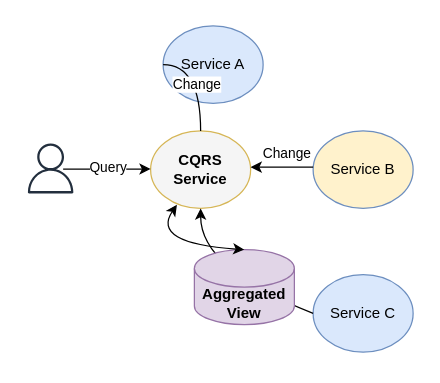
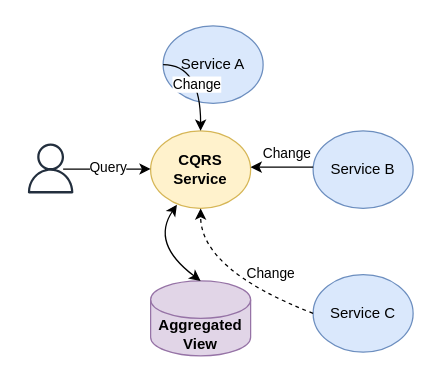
  <mxCell id="0" />
  <mxCell id="1" parent="0" />
  <mxCell id="2" value="" style="outlineConnect=0;fontColor=#232F3E;gradientColor=none;fillColor=#232F3E;strokeColor=none;dashed=0;verticalLabelPosition=bottom;verticalAlign=top;align=center;html=1;fontSize=12;fontStyle=0;aspect=fixed;pointerEvents=1;shape=mxgraph.aws4.user;" vertex="1" parent="1"><mxGeometry x="20" y="114" width="40" height="40" as="geometry" /></mxCell>
- <mxCell id="3" value="CQRS Service" style="ellipse;whiteSpace=wrap;html=1;fillColor=#f5f5f5;strokeColor=#d6b656;fontStyle=1;" vertex="1" parent="1"><mxGeometry x="120" y="104" width="80" height="62" as="geometry" /></mxCell>
+ <mxCell id="3" value="CQRS Service" style="ellipse;whiteSpace=wrap;html=1;fillColor=#fff2cc;strokeColor=#d6b656;fontStyle=1" vertex="1" parent="1"><mxGeometry x="120" y="104" width="80" height="62" as="geometry" /></mxCell>
  <mxCell id="4" value="Service A" style="ellipse;whiteSpace=wrap;html=1;fillColor=#dae8fc;strokeColor=#6c8ebf;" vertex="1" parent="1"><mxGeometry x="130" y="20" width="80" height="62" as="geometry" /></mxCell>
- <mxCell id="5" value="Service B" style="ellipse;whiteSpace=wrap;html=1;fillColor=#fff2cc;strokeColor=#6c8ebf;" vertex="1" parent="1"><mxGeometry x="250" y="104" width="80" height="62" as="geometry" /></mxCell>
+ <mxCell id="5" value="Service B" style="ellipse;whiteSpace=wrap;html=1;fillColor=#dae8fc;strokeColor=#6c8ebf;" vertex="1" parent="1"><mxGeometry x="250" y="104" width="80" height="62" as="geometry" /></mxCell>
  <mxCell id="6" value="Service C" style="ellipse;whiteSpace=wrap;html=1;fillColor=#dae8fc;strokeColor=#6c8ebf;" vertex="1" parent="1"><mxGeometry x="250" y="219" width="80" height="62" as="geometry" /></mxCell>
- <mxCell id="7" value="" style="endArrow=classic;html=1;entryX=0.5;entryY=1;entryDx=0;entryDy=0;exitX=0;exitY=0.5;exitDx=0;exitDy=0;curved=1;" edge="1" parent="1" source="6" target="3"><mxGeometry width="50" height="50" relative="1" as="geometry"><mxPoint x="260" y="194" as="sourcePoint" /><mxPoint x="190" y="144" as="targetPoint" /><Array as="points"><mxPoint x="160" y="215" /></Array></mxGeometry></mxCell>
+ <mxCell id="7" value="" style="endArrow=classic;html=1;entryX=0.5;entryY=1;entryDx=0;entryDy=0;exitX=0;exitY=0.5;exitDx=0;exitDy=0;curved=1;dashed=1;" edge="1" parent="1" source="6" target="3"><mxGeometry width="50" height="50" relative="1" as="geometry"><mxPoint x="260" y="194" as="sourcePoint" /><mxPoint x="190" y="144" as="targetPoint" /><Array as="points"><mxPoint x="160" y="215" /></Array></mxGeometry></mxCell>
  <mxCell id="8" value="Change" style="edgeLabel;html=1;align=center;verticalAlign=middle;resizable=0;points=[];" vertex="1" connectable="0" parent="7"><mxGeometry x="-0.367" y="-7" relative="1" as="geometry"><mxPoint x="6" y="-9" as="offset" /></mxGeometry></mxCell>
- <mxCell id="9" value="" style="endArrow=none;html=1;entryX=0.5;entryY=0;entryDx=0;entryDy=0;exitX=0;exitY=0.5;exitDx=0;exitDy=0;curved=1;" edge="1" parent="1" source="4" target="3"><mxGeometry width="50" height="50" relative="1" as="geometry"><mxPoint x="270" y="43" as="sourcePoint" /><mxPoint x="190" y="92.998" as="targetPoint" /><Array as="points"><mxPoint x="160" y="51" /></Array></mxGeometry></mxCell>
+ <mxCell id="9" value="" style="endArrow=classic;html=1;entryX=0.5;entryY=0;entryDx=0;entryDy=0;exitX=0;exitY=0.5;exitDx=0;exitDy=0;curved=1;" edge="1" parent="1" source="4" target="3"><mxGeometry width="50" height="50" relative="1" as="geometry"><mxPoint x="270" y="43" as="sourcePoint" /><mxPoint x="190" y="92.998" as="targetPoint" /><Array as="points"><mxPoint x="160" y="51" /></Array></mxGeometry></mxCell>
  <mxCell id="10" value="Change" style="edgeLabel;html=1;align=center;verticalAlign=middle;resizable=0;points=[];" vertex="1" connectable="0" parent="9"><mxGeometry x="-0.343" y="1" relative="1" as="geometry"><mxPoint x="-1" y="16" as="offset" /></mxGeometry></mxCell>
  <mxCell id="11" value="" style="endArrow=classic;html=1;" edge="1" parent="1"><mxGeometry width="50" height="50" relative="1" as="geometry"><mxPoint x="250" y="133" as="sourcePoint" /><mxPoint x="200" y="133" as="targetPoint" /></mxGeometry></mxCell>
  <mxCell id="12" value="Change" style="edgeLabel;html=1;align=center;verticalAlign=middle;resizable=0;points=[];" vertex="1" connectable="0" parent="11"><mxGeometry x="0.08" relative="1" as="geometry"><mxPoint x="5" y="-12" as="offset" /></mxGeometry></mxCell>
- <mxCell id="13" value="Aggregated&lt;br&gt;View" style="shape=cylinder3;whiteSpace=wrap;html=1;boundedLbl=1;backgroundOutline=1;size=15;fillColor=#e1d5e7;strokeColor=#9673a6;fontStyle=1" vertex="1" parent="1"><mxGeometry x="155" y="199" width="80" height="60" as="geometry" /></mxCell>
+ <mxCell id="13" value="Aggregated&lt;br&gt;View" style="shape=cylinder3;whiteSpace=wrap;html=1;boundedLbl=1;backgroundOutline=1;size=15;fillColor=#e1d5e7;strokeColor=#9673a6;fontStyle=1" vertex="1" parent="1"><mxGeometry x="120" y="224" width="80" height="60" as="geometry" /></mxCell>
  <mxCell id="14" value="" style="endArrow=classic;startArrow=classic;html=1;exitX=0.5;exitY=0;exitDx=0;exitDy=0;exitPerimeter=0;entryX=0.263;entryY=0.952;entryDx=0;entryDy=0;entryPerimeter=0;curved=1;" edge="1" parent="1" source="13" target="3"><mxGeometry width="50" height="50" relative="1" as="geometry"><mxPoint x="-20" y="240" as="sourcePoint" /><mxPoint x="30" y="190" as="targetPoint" /><Array as="points"><mxPoint x="120" y="194" /></Array></mxGeometry></mxCell>
  <mxCell id="15" value="" style="endArrow=classic;html=1;" edge="1" parent="1"><mxGeometry width="50" height="50" relative="1" as="geometry"><mxPoint x="50" y="134.5" as="sourcePoint" /><mxPoint x="120" y="134.5" as="targetPoint" /></mxGeometry></mxCell>
  <mxCell id="16" value="Query" style="edgeLabel;html=1;align=center;verticalAlign=middle;resizable=0;points=[];" vertex="1" connectable="0" parent="15"><mxGeometry y="2" relative="1" as="geometry"><mxPoint as="offset" /></mxGeometry></mxCell>
